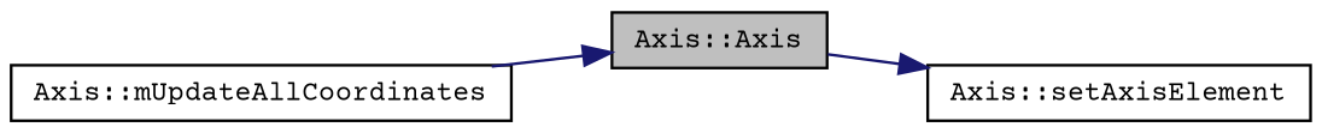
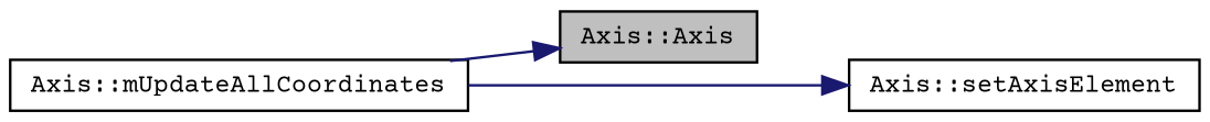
  digraph {
    fontname="Courier Prime"
    rankdir=LR
    node [color=black fillcolor=white fontname="Courier Prime" fontsize=10 shape=record style=filled]
    edge [color=midnightblue fontname="Courier Prime" fontsize=10 labelfontname=Helvetica labelfontsize=10 style=solid]
    n1 [fillcolor=grey75 fontcolor=black height=0.2 label="Axis::Axis" width=0.4]
    n2 [height=0.2 label="Axis::setAxisElement" width=0.4]
    n3 [height=0.2 label="Axis::mUpdateAllCoordinates" width=0.4]
-   n1 -> n2
+   n3 -> n2
    n3 -> n1
  }
